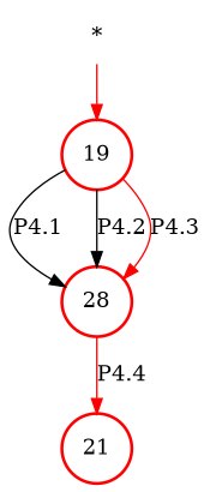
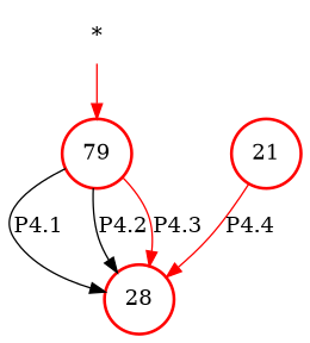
  digraph {
    fontname="DejaVu Serif"
    rankdir=TB
    node [fontname="DejaVu Serif" shape=circle color=red style=bold]
    edge [color=red fontname="DejaVu Serif"]
    "*" [shape=plaintext color="" style=""]
-   19
+   19 [label=79]
    n3 [label=28]
    21
    "*" -> 19
    19 -> n3 [label="P4.1" color=""]
    19 -> n3 [label="P4.2" color=""]
    19 -> n3 [label="P4.3"]
-   n3 -> 21 [label="P4.4"]
+   21 -> n3 [label="P4.4"]
  }
